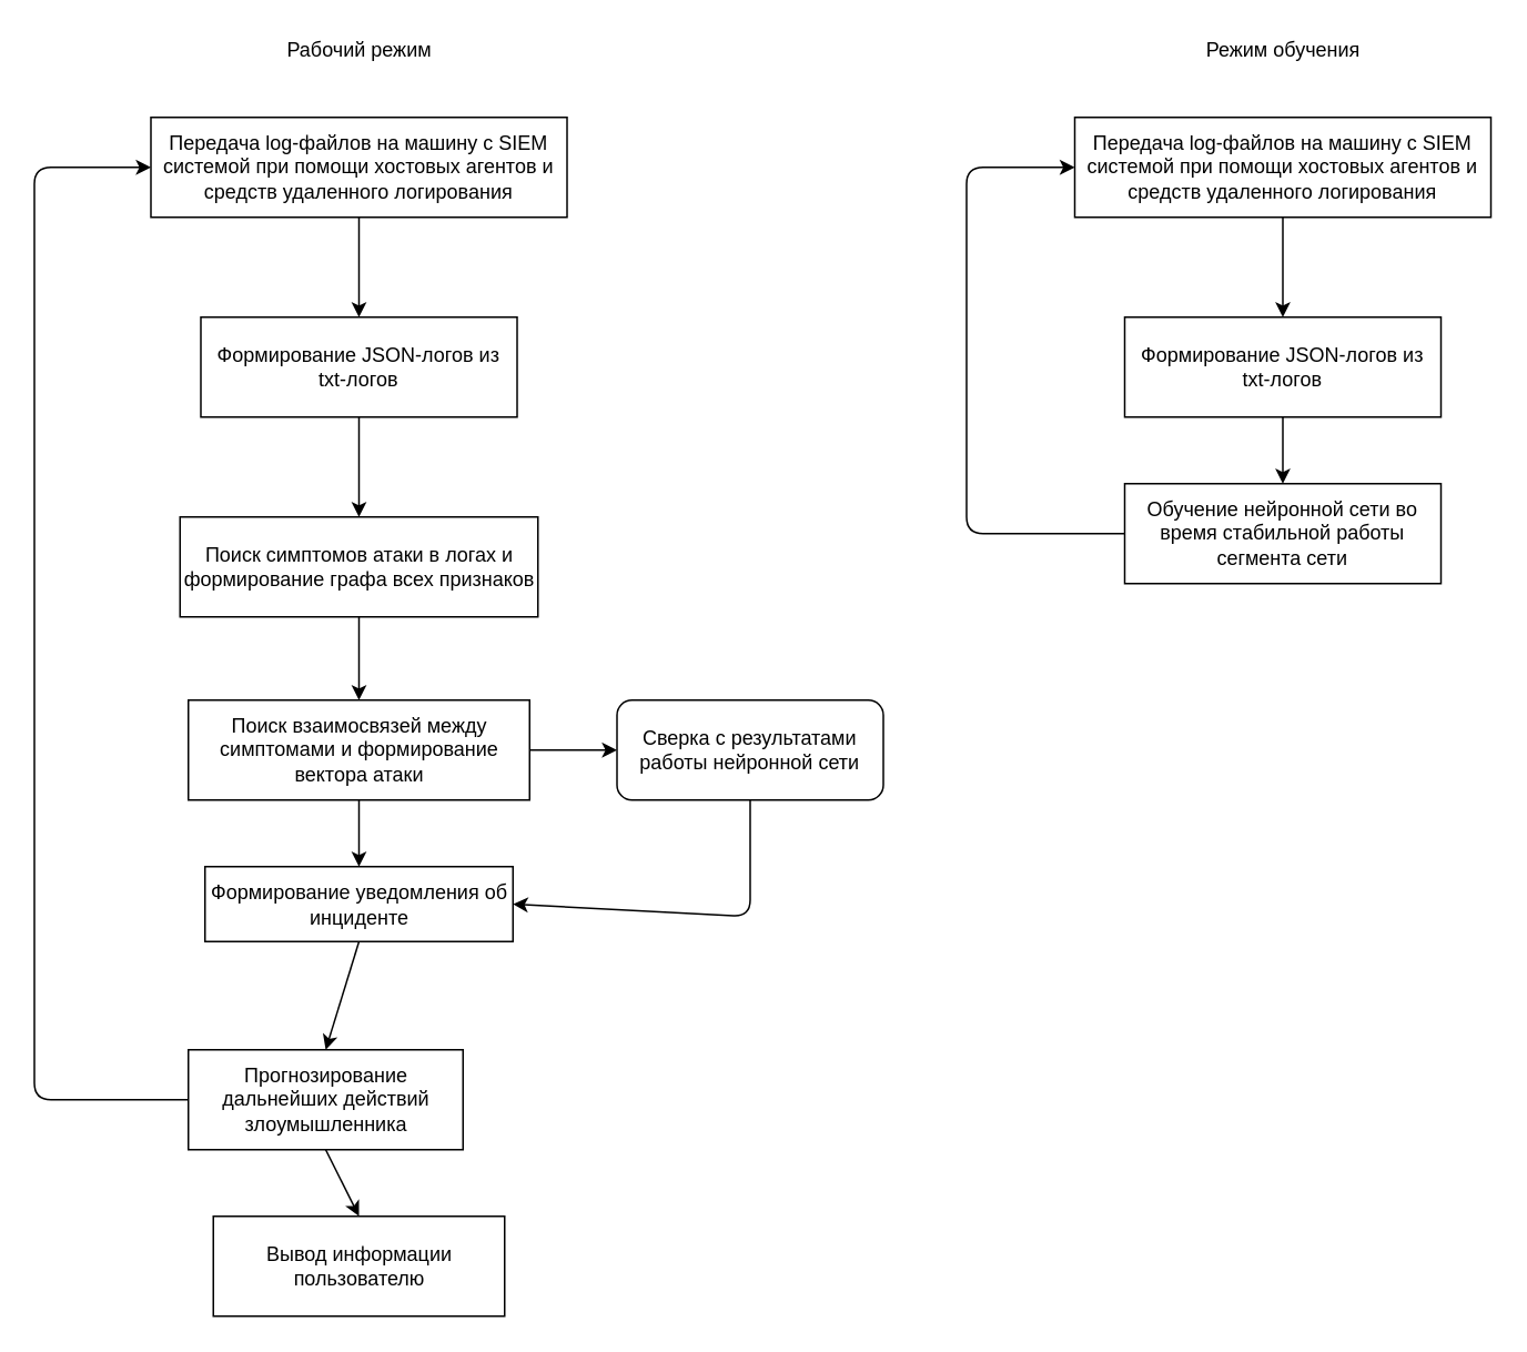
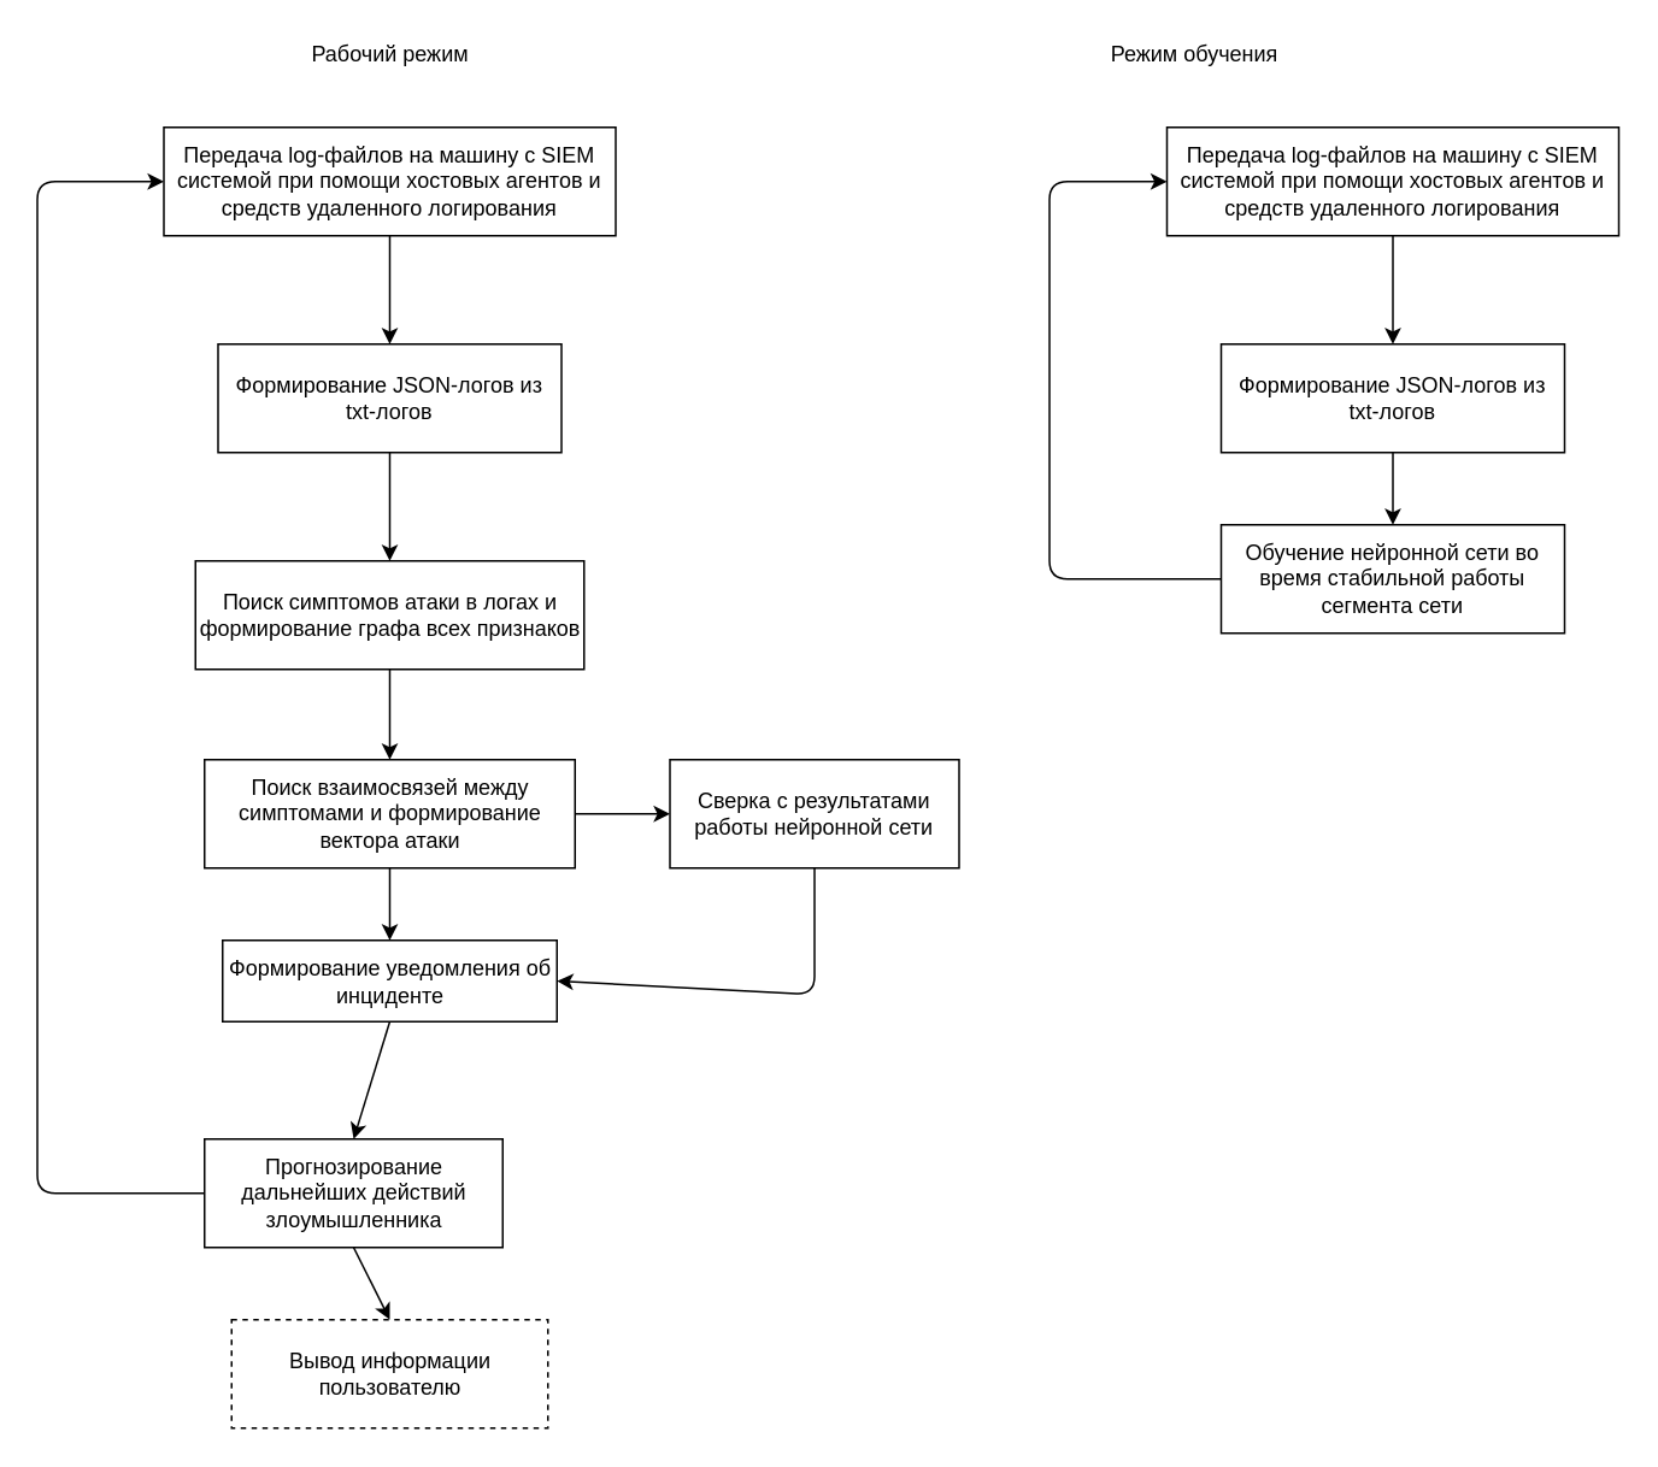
  <mxCell id="0" />
  <mxCell id="1" parent="0" />
  <mxCell id="2" value="Передача log-файлов на машину с SIEM системой при помощи хостовых агентов и средств удаленного логирования" style="rounded=0;whiteSpace=wrap;html=1;" vertex="1" parent="1"><mxGeometry x="90" y="70" width="250" height="60" as="geometry" /></mxCell>
  <mxCell id="3" value="Формирование JSON-логов из txt-логов" style="rounded=0;whiteSpace=wrap;html=1;" vertex="1" parent="1"><mxGeometry x="120" y="190" width="190" height="60" as="geometry" /></mxCell>
  <mxCell id="4" value="Поиск симптомов атаки в логах и формирование графа всех признаков" style="rounded=0;whiteSpace=wrap;html=1;" vertex="1" parent="1"><mxGeometry x="107.5" y="310" width="215" height="60" as="geometry" /></mxCell>
  <mxCell id="5" value="Поиск взаимосвязей между симптомами и формирование вектора атаки" style="rounded=0;whiteSpace=wrap;html=1;" vertex="1" parent="1"><mxGeometry x="112.5" y="420" width="205" height="60" as="geometry" /></mxCell>
  <mxCell id="6" value="Формирование уведомления об инциденте" style="rounded=0;whiteSpace=wrap;html=1;" vertex="1" parent="1"><mxGeometry x="122.5" y="520" width="185" height="45" as="geometry" /></mxCell>
  <mxCell id="7" value="Прогнозирование дальнейших действий злоумышленника" style="rounded=0;whiteSpace=wrap;html=1;" vertex="1" parent="1"><mxGeometry x="112.5" y="630" width="165" height="60" as="geometry" /></mxCell>
- <mxCell id="8" value="Вывод информации пользователю" style="rounded=0;whiteSpace=wrap;html=1;" vertex="1" parent="1"><mxGeometry x="127.5" y="730" width="175" height="60" as="geometry" /></mxCell>
+ <mxCell id="8" value="Вывод информации пользователю" style="rounded=0;whiteSpace=wrap;html=1;dashed=1;" vertex="1" parent="1"><mxGeometry x="127.5" y="730" width="175" height="60" as="geometry" /></mxCell>
  <mxCell id="9" value="" style="endArrow=classic;html=1;exitX=0.5;exitY=1;exitDx=0;exitDy=0;entryX=0.5;entryY=0;entryDx=0;entryDy=0;" edge="1" parent="1" source="2" target="3"><mxGeometry width="50" height="50" relative="1" as="geometry"><mxPoint x="510" y="210" as="sourcePoint" /><mxPoint x="560" y="160" as="targetPoint" /></mxGeometry></mxCell>
  <mxCell id="10" value="" style="endArrow=classic;html=1;exitX=0.5;exitY=1;exitDx=0;exitDy=0;entryX=0.5;entryY=0;entryDx=0;entryDy=0;" edge="1" parent="1" source="3" target="4"><mxGeometry width="50" height="50" relative="1" as="geometry"><mxPoint x="450" y="290" as="sourcePoint" /><mxPoint x="500" y="240" as="targetPoint" /></mxGeometry></mxCell>
  <mxCell id="11" value="" style="endArrow=classic;html=1;exitX=0.5;exitY=1;exitDx=0;exitDy=0;entryX=0.5;entryY=0;entryDx=0;entryDy=0;" edge="1" parent="1" source="4" target="5"><mxGeometry width="50" height="50" relative="1" as="geometry"><mxPoint x="410" y="440" as="sourcePoint" /><mxPoint x="460" y="390" as="targetPoint" /></mxGeometry></mxCell>
  <mxCell id="12" value="" style="endArrow=classic;html=1;exitX=0.5;exitY=1;exitDx=0;exitDy=0;entryX=0.5;entryY=0;entryDx=0;entryDy=0;" edge="1" parent="1" source="5" target="6"><mxGeometry width="50" height="50" relative="1" as="geometry"><mxPoint x="450" y="560" as="sourcePoint" /><mxPoint x="500" y="510" as="targetPoint" /></mxGeometry></mxCell>
  <mxCell id="13" value="" style="endArrow=classic;html=1;exitX=0.5;exitY=1;exitDx=0;exitDy=0;entryX=0.5;entryY=0;entryDx=0;entryDy=0;" edge="1" parent="1" source="6" target="7"><mxGeometry width="50" height="50" relative="1" as="geometry"><mxPoint x="460" y="620" as="sourcePoint" /><mxPoint x="510" y="570" as="targetPoint" /></mxGeometry></mxCell>
  <mxCell id="14" value="" style="endArrow=classic;html=1;exitX=0.5;exitY=1;exitDx=0;exitDy=0;entryX=0.5;entryY=0;entryDx=0;entryDy=0;" edge="1" parent="1" source="7" target="8"><mxGeometry width="50" height="50" relative="1" as="geometry"><mxPoint x="450" y="720" as="sourcePoint" /><mxPoint x="500" y="670" as="targetPoint" /></mxGeometry></mxCell>
  <mxCell id="15" value="" style="endArrow=classic;html=1;exitX=0;exitY=0.5;exitDx=0;exitDy=0;entryX=0;entryY=0.5;entryDx=0;entryDy=0;" edge="1" parent="1" source="7" target="2"><mxGeometry width="50" height="50" relative="1" as="geometry"><mxPoint x="-20" y="770" as="sourcePoint" /><mxPoint x="30" y="720" as="targetPoint" /><Array as="points"><mxPoint x="20" y="660" /><mxPoint x="20" y="100" /></Array></mxGeometry></mxCell>
  <mxCell id="16" value="&lt;div&gt;Рабочий режим&lt;/div&gt;" style="text;html=1;align=center;verticalAlign=middle;resizable=0;points=[];autosize=1;" vertex="1" parent="1"><mxGeometry x="155" y="20" width="120" height="20" as="geometry" /></mxCell>
- <mxCell id="17" value="Сверка с результатами работы нейронной сети" style="whiteSpace=wrap;html=1;rounded=1;" vertex="1" parent="1"><mxGeometry x="370" y="420" width="160" height="60" as="geometry" /></mxCell>
+ <mxCell id="17" value="Сверка с результатами работы нейронной сети" style="rounded=0;whiteSpace=wrap;html=1;" vertex="1" parent="1"><mxGeometry x="370" y="420" width="160" height="60" as="geometry" /></mxCell>
  <mxCell id="18" value="" style="endArrow=classic;html=1;exitX=1;exitY=0.5;exitDx=0;exitDy=0;entryX=0;entryY=0.5;entryDx=0;entryDy=0;" edge="1" parent="1" source="5" target="17"><mxGeometry width="50" height="50" relative="1" as="geometry"><mxPoint x="450" y="600" as="sourcePoint" /><mxPoint x="500" y="550" as="targetPoint" /></mxGeometry></mxCell>
  <mxCell id="19" value="" style="endArrow=classic;html=1;exitX=0.5;exitY=1;exitDx=0;exitDy=0;entryX=1;entryY=0.5;entryDx=0;entryDy=0;" edge="1" parent="1" source="17" target="6"><mxGeometry width="50" height="50" relative="1" as="geometry"><mxPoint x="530" y="630" as="sourcePoint" /><mxPoint x="580" y="580" as="targetPoint" /><Array as="points"><mxPoint x="450" y="550" /></Array></mxGeometry></mxCell>
- <mxCell id="20" value="Режим обучения" style="text;html=1;align=center;verticalAlign=middle;resizable=0;points=[];autosize=1;" vertex="1" parent="1"><mxGeometry x="710" y="20" width="120" height="20" as="geometry" /></mxCell>
+ <mxCell id="20" value="Режим обучения" style="text;html=1;align=center;verticalAlign=middle;resizable=0;points=[];autosize=1;" vertex="1" parent="1"><mxGeometry x="600" y="20" width="120" height="20" as="geometry" /></mxCell>
  <mxCell id="21" value="Передача log-файлов на машину с SIEM системой при помощи хостовых агентов и средств удаленного логирования" style="rounded=0;whiteSpace=wrap;html=1;" vertex="1" parent="1"><mxGeometry x="645" y="70" width="250" height="60" as="geometry" /></mxCell>
  <mxCell id="22" value="Формирование JSON-логов из txt-логов" style="rounded=0;whiteSpace=wrap;html=1;" vertex="1" parent="1"><mxGeometry x="675" y="190" width="190" height="60" as="geometry" /></mxCell>
  <mxCell id="23" value="Обучение нейронной сети во время стабильной работы сегмента сети" style="rounded=0;whiteSpace=wrap;html=1;" vertex="1" parent="1"><mxGeometry x="675" y="290" width="190" height="60" as="geometry" /></mxCell>
  <mxCell id="24" value="" style="endArrow=classic;html=1;exitX=0.5;exitY=1;exitDx=0;exitDy=0;" edge="1" parent="1" source="21" target="22"><mxGeometry width="50" height="50" relative="1" as="geometry"><mxPoint x="980" y="240" as="sourcePoint" /><mxPoint x="1030" y="190" as="targetPoint" /></mxGeometry></mxCell>
  <mxCell id="25" value="" style="endArrow=classic;html=1;exitX=0.5;exitY=1;exitDx=0;exitDy=0;entryX=0.5;entryY=0;entryDx=0;entryDy=0;" edge="1" parent="1" source="22" target="23"><mxGeometry width="50" height="50" relative="1" as="geometry"><mxPoint x="1020" y="370" as="sourcePoint" /><mxPoint x="1070" y="320" as="targetPoint" /></mxGeometry></mxCell>
  <mxCell id="26" value="" style="endArrow=classic;html=1;entryX=0;entryY=0.5;entryDx=0;entryDy=0;exitX=0;exitY=0.5;exitDx=0;exitDy=0;" edge="1" parent="1" source="23" target="21"><mxGeometry width="50" height="50" relative="1" as="geometry"><mxPoint x="540" y="330" as="sourcePoint" /><mxPoint x="590" y="280" as="targetPoint" /><Array as="points"><mxPoint x="580" y="320" /><mxPoint x="580" y="100" /></Array></mxGeometry></mxCell>
